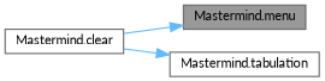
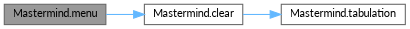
  digraph {
    fontname=Lato
    rankdir=LR
    node [color=grey40 fillcolor=white fontname=Lato fontsize=10 shape=box style=filled]
    edge [color=steelblue1 fontname=Lato fontsize=10 labelfontname=Helvetica labelfontsize=10 style=solid]
    n1 [color=gray40 fillcolor=grey60 fontcolor=black height=0.2 label="Mastermind.menu" width=0.4]
    n2 [height=0.2 label="Mastermind.clear" width=0.4]
    n3 [height=0.2 label="Mastermind.tabulation" width=0.4]
-   n2 -> n1
+   n1 -> n2
    n2 -> n3
  }
